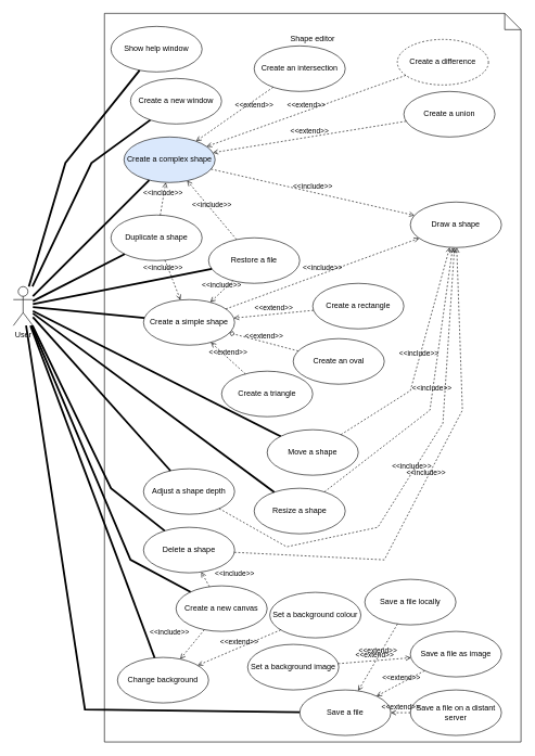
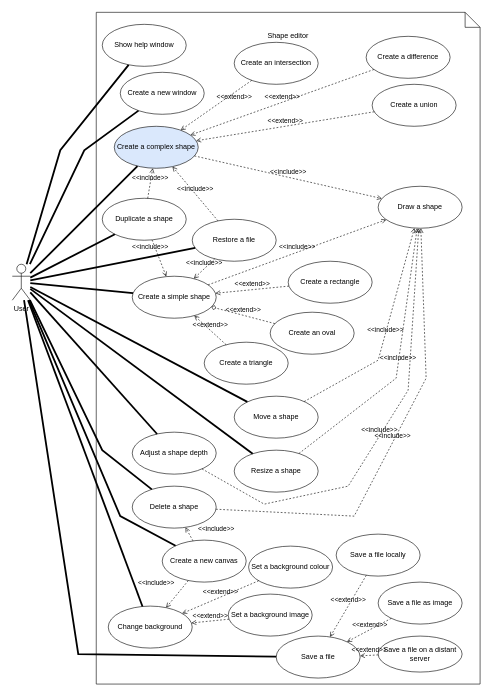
  <mxCell id="0" />
  <mxCell id="1" parent="0" />
  <mxCell id="2" value="Shape editor" style="shape=note2;boundedLbl=1;whiteSpace=wrap;html=1;size=25;verticalAlign=top;align=center;" parent="1" vertex="1"><mxGeometry x="160" y="20" width="640" height="1120" as="geometry" /></mxCell>
  <mxCell id="3" value="Create a simple shape" style="ellipse;whiteSpace=wrap;html=1;" parent="1" vertex="1"><mxGeometry x="220" y="460" width="140" height="70" as="geometry" /></mxCell>
  <mxCell id="4" value="Create a rectangle" style="ellipse;whiteSpace=wrap;html=1;" parent="1" vertex="1"><mxGeometry x="480" y="435" width="140" height="70" as="geometry" /></mxCell>
- <mxCell id="5" value="Move&amp;nbsp;a shape" style="ellipse;whiteSpace=wrap;html=1;" parent="1" vertex="1"><mxGeometry x="410" y="660" width="140" height="70" as="geometry" /></mxCell>
+ <mxCell id="5" value="Move&amp;nbsp;a shape" style="ellipse;whiteSpace=wrap;html=1;" parent="1" vertex="1"><mxGeometry x="390" y="660" width="140" height="70" as="geometry" /></mxCell>
  <mxCell id="6" value="Resize&amp;nbsp;a shape" style="ellipse;whiteSpace=wrap;html=1;" parent="1" vertex="1"><mxGeometry x="390" y="750" width="140" height="70" as="geometry" /></mxCell>
  <mxCell id="7" value="Save a file" style="ellipse;whiteSpace=wrap;html=1;" parent="1" vertex="1"><mxGeometry x="460" y="1060" width="140" height="70" as="geometry" /></mxCell>
  <mxCell id="8" value="Restore a file" style="ellipse;whiteSpace=wrap;html=1;" parent="1" vertex="1"><mxGeometry x="320" y="365" width="140" height="70" as="geometry" /></mxCell>
  <mxCell id="9" value="User" style="shape=umlActor;verticalLabelPosition=bottom;verticalAlign=top;html=1;" parent="1" vertex="1"><mxGeometry x="20" y="440" width="30" height="60" as="geometry" /></mxCell>
  <mxCell id="10" value="" style="endArrow=none;startArrow=none;endFill=0;startFill=0;endSize=8;html=1;verticalAlign=bottom;labelBackgroundColor=none;strokeWidth=3;rounded=0;" parent="1" source="9" target="3" edge="1"><mxGeometry width="160" relative="1" as="geometry"><mxPoint x="90" y="460" as="sourcePoint" /><mxPoint x="240" y="460" as="targetPoint" /></mxGeometry></mxCell>
  <mxCell id="11" value="" style="endArrow=none;startArrow=none;endFill=0;startFill=0;endSize=8;html=1;verticalAlign=bottom;labelBackgroundColor=none;strokeWidth=3;rounded=0;" parent="1" source="9" target="5" edge="1"><mxGeometry width="160" relative="1" as="geometry"><mxPoint x="60" y="469" as="sourcePoint" /><mxPoint x="271" y="314" as="targetPoint" /></mxGeometry></mxCell>
  <mxCell id="12" value="" style="endArrow=none;startArrow=none;endFill=0;startFill=0;endSize=8;html=1;verticalAlign=bottom;labelBackgroundColor=none;strokeWidth=3;rounded=0;" parent="1" source="9" target="6" edge="1"><mxGeometry width="160" relative="1" as="geometry"><mxPoint x="60" y="477" as="sourcePoint" /><mxPoint x="274" y="437" as="targetPoint" /></mxGeometry></mxCell>
  <mxCell id="13" value="" style="endArrow=none;startArrow=none;endFill=0;startFill=0;endSize=8;html=1;verticalAlign=bottom;labelBackgroundColor=none;strokeWidth=3;rounded=0;" parent="1" source="9" target="8" edge="1"><mxGeometry width="160" relative="1" as="geometry"><mxPoint x="60" y="483" as="sourcePoint" /><mxPoint x="274" y="523" as="targetPoint" /></mxGeometry></mxCell>
  <mxCell id="14" value="" style="endArrow=none;startArrow=none;endFill=0;startFill=0;endSize=8;html=1;verticalAlign=bottom;labelBackgroundColor=none;strokeWidth=3;rounded=0;" parent="1" source="9" target="7" edge="1"><mxGeometry width="160" relative="1" as="geometry"><mxPoint x="60" y="493" as="sourcePoint" /><mxPoint x="264" y="665" as="targetPoint" /><Array as="points"><mxPoint x="130" y="1090" /></Array></mxGeometry></mxCell>
  <mxCell id="15" value="Create a complex&amp;nbsp;shape" style="ellipse;whiteSpace=wrap;html=1;fillColor=#dae8fc;" parent="1" vertex="1"><mxGeometry x="190" y="210" width="140" height="70" as="geometry" /></mxCell>
  <mxCell id="16" value="" style="endArrow=none;startArrow=none;endFill=0;startFill=0;endSize=8;html=1;verticalAlign=bottom;labelBackgroundColor=none;strokeWidth=3;rounded=0;" parent="1" source="9" target="15" edge="1"><mxGeometry width="160" relative="1" as="geometry"><mxPoint x="60" y="477" as="sourcePoint" /><mxPoint x="276" y="429" as="targetPoint" /></mxGeometry></mxCell>
  <mxCell id="17" value="Create an intersection" style="ellipse;whiteSpace=wrap;html=1;" parent="1" vertex="1"><mxGeometry x="390" y="70" width="140" height="70" as="geometry" /></mxCell>
  <mxCell id="18" value="Create a union" style="ellipse;whiteSpace=wrap;html=1;" parent="1" vertex="1"><mxGeometry x="620" y="140" width="140" height="70" as="geometry" /></mxCell>
- <mxCell id="19" value="Create a difference" style="ellipse;whiteSpace=wrap;html=1;dashed=1;" parent="1" vertex="1"><mxGeometry x="610" y="60" width="140" height="70" as="geometry" /></mxCell>
+ <mxCell id="19" value="Create a difference" style="ellipse;whiteSpace=wrap;html=1;" parent="1" vertex="1"><mxGeometry x="610" y="60" width="140" height="70" as="geometry" /></mxCell>
  <mxCell id="20" value="Draw a shape" style="ellipse;whiteSpace=wrap;html=1;" parent="1" vertex="1"><mxGeometry x="630" y="310" width="140" height="70" as="geometry" /></mxCell>
  <mxCell id="21" value="&amp;lt;&amp;lt;include&amp;gt;&amp;gt;" style="html=1;verticalAlign=bottom;labelBackgroundColor=none;endArrow=open;endFill=0;dashed=1;rounded=0;" parent="1" source="15" target="20" edge="1"><mxGeometry width="160" relative="1" as="geometry"><mxPoint x="430" y="340" as="sourcePoint" /><mxPoint x="590" y="340" as="targetPoint" /></mxGeometry></mxCell>
  <mxCell id="22" value="&amp;lt;&amp;lt;include&amp;gt;&amp;gt;" style="html=1;verticalAlign=bottom;labelBackgroundColor=none;endArrow=open;endFill=0;dashed=1;rounded=0;" parent="1" source="3" target="20" edge="1"><mxGeometry width="160" relative="1" as="geometry"><mxPoint x="406" y="317" as="sourcePoint" /><mxPoint x="654" y="363" as="targetPoint" /></mxGeometry></mxCell>
  <mxCell id="23" value="&amp;lt;&amp;lt;include&amp;gt;&amp;gt;" style="html=1;verticalAlign=bottom;labelBackgroundColor=none;endArrow=open;endFill=0;dashed=1;rounded=0;" parent="1" source="5" target="20" edge="1"><mxGeometry width="160" relative="1" as="geometry"><mxPoint x="409" y="408" as="sourcePoint" /><mxPoint x="652" y="382" as="targetPoint" /><Array as="points"><mxPoint x="630" y="600" /></Array></mxGeometry></mxCell>
  <mxCell id="24" value="&amp;lt;&amp;lt;include&amp;gt;&amp;gt;" style="html=1;verticalAlign=bottom;labelBackgroundColor=none;endArrow=open;endFill=0;dashed=1;rounded=0;" parent="1" source="6" target="20" edge="1"><mxGeometry width="160" relative="1" as="geometry"><mxPoint x="409" y="408" as="sourcePoint" /><mxPoint x="652" y="382" as="targetPoint" /><Array as="points"><mxPoint x="660" y="630" /></Array></mxGeometry></mxCell>
  <mxCell id="25" value="&amp;lt;&amp;lt;extend&amp;gt;&amp;gt;" style="html=1;verticalAlign=bottom;labelBackgroundColor=none;endArrow=open;endFill=0;dashed=1;rounded=0;" edge="1" parent="1" source="19" target="15"><mxGeometry width="160" relative="1" as="geometry"><mxPoint x="324" y="339" as="sourcePoint" /><mxPoint x="296" y="401" as="targetPoint" /></mxGeometry></mxCell>
  <mxCell id="26" value="&amp;lt;&amp;lt;extend&amp;gt;&amp;gt;" style="html=1;verticalAlign=bottom;labelBackgroundColor=none;endArrow=open;endFill=0;dashed=1;rounded=0;" edge="1" parent="1" source="18" target="15"><mxGeometry width="160" relative="1" as="geometry"><mxPoint x="567" y="208" as="sourcePoint" /><mxPoint x="393" y="282" as="targetPoint" /></mxGeometry></mxCell>
  <mxCell id="27" value="&amp;lt;&amp;lt;extend&amp;gt;&amp;gt;" style="html=1;verticalAlign=bottom;labelBackgroundColor=none;endArrow=open;endFill=0;dashed=1;rounded=0;" edge="1" parent="1" source="17" target="15"><mxGeometry x="-0.379" y="13" width="160" relative="1" as="geometry"><mxPoint x="561" y="282" as="sourcePoint" /><mxPoint x="409" y="298" as="targetPoint" /><mxPoint as="offset" /></mxGeometry></mxCell>
  <mxCell id="28" value="&amp;lt;&amp;lt;include&amp;gt;&amp;gt;" style="html=1;verticalAlign=bottom;labelBackgroundColor=none;endArrow=open;endFill=0;dashed=1;rounded=0;" edge="1" parent="1" source="8" target="15"><mxGeometry width="160" relative="1" as="geometry"><mxPoint x="406" y="317" as="sourcePoint" /><mxPoint x="654" y="363" as="targetPoint" /></mxGeometry></mxCell>
  <mxCell id="29" value="&amp;lt;&amp;lt;include&amp;gt;&amp;gt;" style="html=1;verticalAlign=bottom;labelBackgroundColor=none;endArrow=open;endFill=0;dashed=1;rounded=0;" edge="1" parent="1" source="8" target="3"><mxGeometry width="160" relative="1" as="geometry"><mxPoint x="296" y="401" as="sourcePoint" /><mxPoint x="324" y="339" as="targetPoint" /></mxGeometry></mxCell>
  <mxCell id="30" value="&amp;lt;&amp;lt;extend&amp;gt;&amp;gt;" style="html=1;verticalAlign=bottom;labelBackgroundColor=none;endArrow=open;endFill=0;dashed=1;rounded=0;" edge="1" parent="1" source="4" target="3"><mxGeometry width="160" relative="1" as="geometry"><mxPoint x="567" y="208" as="sourcePoint" /><mxPoint x="393" y="282" as="targetPoint" /></mxGeometry></mxCell>
  <mxCell id="31" value="Create an oval" style="ellipse;whiteSpace=wrap;html=1;" vertex="1" parent="1"><mxGeometry x="450" y="520" width="140" height="70" as="geometry" /></mxCell>
  <mxCell id="32" value="&amp;lt;&amp;lt;extend&amp;gt;&amp;gt;" style="html=1;verticalAlign=bottom;labelBackgroundColor=none;endArrow=diamond;endFill=0;dashed=1;rounded=0;" edge="1" parent="1" source="31" target="3"><mxGeometry width="160" relative="1" as="geometry"><mxPoint x="491" y="486" as="sourcePoint" /><mxPoint x="369" y="498" as="targetPoint" /></mxGeometry></mxCell>
  <mxCell id="33" value="Create a triangle" style="ellipse;whiteSpace=wrap;html=1;" vertex="1" parent="1"><mxGeometry x="340" y="570" width="140" height="70" as="geometry" /></mxCell>
  <mxCell id="34" value="&amp;lt;&amp;lt;extend&amp;gt;&amp;gt;" style="html=1;verticalAlign=bottom;labelBackgroundColor=none;endArrow=open;endFill=0;dashed=1;rounded=0;" edge="1" parent="1" source="33" target="3"><mxGeometry width="160" relative="1" as="geometry"><mxPoint x="491" y="486" as="sourcePoint" /><mxPoint x="369" y="498" as="targetPoint" /></mxGeometry></mxCell>
  <mxCell id="35" value="Change background" style="ellipse;whiteSpace=wrap;html=1;" vertex="1" parent="1"><mxGeometry x="180" y="1010" width="140" height="70" as="geometry" /></mxCell>
  <mxCell id="36" value="Set a background colour" style="ellipse;whiteSpace=wrap;html=1;" vertex="1" parent="1"><mxGeometry x="414" y="910" width="140" height="70" as="geometry" /></mxCell>
  <mxCell id="37" value="Set a background image" style="ellipse;whiteSpace=wrap;html=1;" vertex="1" parent="1"><mxGeometry x="380" y="990" width="140" height="70" as="geometry" /></mxCell>
  <mxCell id="38" value="&amp;lt;&amp;lt;extend&amp;gt;&amp;gt;" style="html=1;verticalAlign=bottom;labelBackgroundColor=none;endArrow=open;endFill=0;dashed=1;rounded=0;" edge="1" parent="1" source="36" target="35"><mxGeometry x="-0.008" width="160" relative="1" as="geometry"><mxPoint x="633" y="196" as="sourcePoint" /><mxPoint x="337" y="244" as="targetPoint" /><mxPoint as="offset" /></mxGeometry></mxCell>
- <mxCell id="39" value="&amp;lt;&amp;lt;extend&amp;gt;&amp;gt;" style="html=1;verticalAlign=bottom;labelBackgroundColor=none;endArrow=open;endFill=0;dashed=1;rounded=0;" edge="1" parent="1" source="37" target="43"><mxGeometry width="160" relative="1" as="geometry"><mxPoint x="411" y="880" as="sourcePoint" /><mxPoint x="309" y="830" as="targetPoint" /></mxGeometry></mxCell>
+ <mxCell id="39" value="&amp;lt;&amp;lt;extend&amp;gt;&amp;gt;" style="html=1;verticalAlign=bottom;labelBackgroundColor=none;endArrow=open;endFill=0;dashed=1;rounded=0;" edge="1" parent="1" source="37" target="35"><mxGeometry width="160" relative="1" as="geometry"><mxPoint x="411" y="880" as="sourcePoint" /><mxPoint x="309" y="830" as="targetPoint" /></mxGeometry></mxCell>
  <mxCell id="40" value="" style="endArrow=none;startArrow=none;endFill=0;startFill=0;endSize=8;html=1;verticalAlign=bottom;labelBackgroundColor=none;strokeWidth=3;rounded=0;" edge="1" parent="1" source="9" target="35"><mxGeometry width="160" relative="1" as="geometry"><mxPoint x="120" y="550" as="sourcePoint" /><mxPoint x="431" y="766" as="targetPoint" /></mxGeometry></mxCell>
  <mxCell id="41" value="Save a file locally" style="ellipse;whiteSpace=wrap;html=1;" vertex="1" parent="1"><mxGeometry x="560" y="890" width="140" height="70" as="geometry" /></mxCell>
- <mxCell id="42" value="Save a file on a distant server" style="ellipse;whiteSpace=wrap;html=1;" vertex="1" parent="1"><mxGeometry x="630" y="1060" width="140" height="70" as="geometry" /></mxCell>
+ <mxCell id="42" value="Save a file on a distant server" style="ellipse;whiteSpace=wrap;html=1;" vertex="1" parent="1"><mxGeometry x="630" y="1060" width="140" height="60" as="geometry" /></mxCell>
  <mxCell id="43" value="Save a file as image" style="ellipse;whiteSpace=wrap;html=1;" vertex="1" parent="1"><mxGeometry x="630" y="970" width="140" height="70" as="geometry" /></mxCell>
  <mxCell id="44" value="&amp;lt;&amp;lt;extend&amp;gt;&amp;gt;" style="html=1;verticalAlign=bottom;labelBackgroundColor=none;endArrow=open;endFill=0;dashed=1;rounded=0;" edge="1" parent="1" source="41" target="7"><mxGeometry x="-0.008" width="160" relative="1" as="geometry"><mxPoint x="411" y="880" as="sourcePoint" /><mxPoint x="309" y="830" as="targetPoint" /><mxPoint as="offset" /></mxGeometry></mxCell>
  <mxCell id="45" value="&amp;lt;&amp;lt;extend&amp;gt;&amp;gt;" style="html=1;verticalAlign=bottom;labelBackgroundColor=none;endArrow=open;endFill=0;dashed=1;rounded=0;" edge="1" parent="1" source="43" target="7"><mxGeometry x="-0.008" width="160" relative="1" as="geometry"><mxPoint x="341" y="1030" as="sourcePoint" /><mxPoint x="299" y="1050" as="targetPoint" /><mxPoint as="offset" /></mxGeometry></mxCell>
  <mxCell id="46" value="&amp;lt;&amp;lt;extend&amp;gt;&amp;gt;" style="html=1;verticalAlign=bottom;labelBackgroundColor=none;endArrow=open;endFill=0;dashed=1;rounded=0;" edge="1" parent="1" source="42" target="7"><mxGeometry x="-0.008" width="160" relative="1" as="geometry"><mxPoint x="461" y="1052" as="sourcePoint" /><mxPoint x="318" y="1068" as="targetPoint" /><mxPoint as="offset" /></mxGeometry></mxCell>
  <mxCell id="47" value="Delete a shape" style="ellipse;whiteSpace=wrap;html=1;" vertex="1" parent="1"><mxGeometry x="220" y="810" width="140" height="70" as="geometry" /></mxCell>
  <mxCell id="48" value="" style="endArrow=none;startArrow=none;endFill=0;startFill=0;endSize=8;html=1;verticalAlign=bottom;labelBackgroundColor=none;strokeWidth=3;rounded=0;" edge="1" parent="1" source="9" target="47"><mxGeometry width="160" relative="1" as="geometry"><mxPoint x="56" y="510" as="sourcePoint" /><mxPoint x="228" y="991" as="targetPoint" /><Array as="points"><mxPoint x="170" y="750" /></Array></mxGeometry></mxCell>
  <mxCell id="49" value="&amp;lt;&amp;lt;include&amp;gt;&amp;gt;" style="html=1;verticalAlign=bottom;labelBackgroundColor=none;endArrow=open;endFill=0;dashed=1;rounded=0;" edge="1" parent="1" source="47" target="20"><mxGeometry x="-0.0" width="160" relative="1" as="geometry"><mxPoint x="508" y="766" as="sourcePoint" /><mxPoint x="705" y="390" as="targetPoint" /><Array as="points"><mxPoint x="590" y="860" /><mxPoint x="710" y="630" /></Array><mxPoint as="offset" /></mxGeometry></mxCell>
  <mxCell id="50" value="Show help window" style="ellipse;whiteSpace=wrap;html=1;" vertex="1" parent="1"><mxGeometry x="170" y="40" width="140" height="70" as="geometry" /></mxCell>
  <mxCell id="51" value="" style="endArrow=none;startArrow=none;endFill=0;startFill=0;endSize=8;html=1;verticalAlign=bottom;labelBackgroundColor=none;strokeWidth=3;rounded=0;" edge="1" parent="1" source="9" target="50"><mxGeometry width="160" relative="1" as="geometry"><mxPoint x="60" y="465" as="sourcePoint" /><mxPoint x="239" y="286" as="targetPoint" /><Array as="points"><mxPoint x="100" y="250" /></Array></mxGeometry></mxCell>
  <mxCell id="52" value="Adjust a shape depth" style="ellipse;whiteSpace=wrap;html=1;" vertex="1" parent="1"><mxGeometry x="220" y="720" width="140" height="70" as="geometry" /></mxCell>
  <mxCell id="53" value="&amp;lt;&amp;lt;include&amp;gt;&amp;gt;" style="html=1;verticalAlign=bottom;labelBackgroundColor=none;endArrow=open;endFill=0;dashed=1;rounded=0;" edge="1" parent="1" source="52" target="20"><mxGeometry width="160" relative="1" as="geometry"><mxPoint x="340" y="866" as="sourcePoint" /><mxPoint x="711" y="390" as="targetPoint" /><Array as="points"><mxPoint x="440" y="840" /><mxPoint x="580" y="810" /><mxPoint x="680" y="650" /></Array></mxGeometry></mxCell>
  <mxCell id="54" value="" style="endArrow=none;startArrow=none;endFill=0;startFill=0;endSize=8;html=1;verticalAlign=bottom;labelBackgroundColor=none;strokeWidth=3;rounded=0;" edge="1" parent="1" source="9" target="52"><mxGeometry width="160" relative="1" as="geometry"><mxPoint x="60" y="506" as="sourcePoint" /><mxPoint x="250" y="831" as="targetPoint" /></mxGeometry></mxCell>
  <mxCell id="55" value="Duplicate a shape" style="ellipse;whiteSpace=wrap;html=1;" vertex="1" parent="1"><mxGeometry x="170" y="330" width="140" height="70" as="geometry" /></mxCell>
  <mxCell id="56" value="&amp;lt;&amp;lt;include&amp;gt;&amp;gt;" style="html=1;verticalAlign=bottom;labelBackgroundColor=none;endArrow=open;endFill=0;dashed=1;rounded=0;" edge="1" parent="1" source="55" target="15"><mxGeometry width="160" relative="1" as="geometry"><mxPoint x="373" y="378" as="sourcePoint" /><mxPoint x="297" y="287" as="targetPoint" /></mxGeometry></mxCell>
  <mxCell id="57" value="&amp;lt;&amp;lt;include&amp;gt;&amp;gt;" style="html=1;verticalAlign=bottom;labelBackgroundColor=none;endArrow=open;endFill=0;dashed=1;rounded=0;" edge="1" parent="1" source="55" target="3"><mxGeometry x="-0.448" y="-10" width="160" relative="1" as="geometry"><mxPoint x="256" y="340" as="sourcePoint" /><mxPoint x="264" y="290" as="targetPoint" /><mxPoint as="offset" /></mxGeometry></mxCell>
  <mxCell id="58" value="" style="endArrow=none;startArrow=none;endFill=0;startFill=0;endSize=8;html=1;verticalAlign=bottom;labelBackgroundColor=none;strokeWidth=3;rounded=0;" edge="1" parent="1" source="9" target="55"><mxGeometry width="160" relative="1" as="geometry"><mxPoint x="60" y="477" as="sourcePoint" /><mxPoint x="335" y="423" as="targetPoint" /></mxGeometry></mxCell>
  <mxCell id="59" value="Create a new canvas" style="ellipse;whiteSpace=wrap;html=1;" vertex="1" parent="1"><mxGeometry x="270" y="900" width="140" height="70" as="geometry" /></mxCell>
  <mxCell id="60" value="&amp;lt;&amp;lt;include&amp;gt;&amp;gt;" style="html=1;verticalAlign=bottom;labelBackgroundColor=none;endArrow=open;endFill=0;dashed=1;rounded=0;" edge="1" parent="1" source="59" target="47"><mxGeometry x="-1" y="-40" width="160" relative="1" as="geometry"><mxPoint x="263" y="409" as="sourcePoint" /><mxPoint x="287" y="471" as="targetPoint" /><mxPoint x="4" y="8" as="offset" /></mxGeometry></mxCell>
  <mxCell id="61" value="&amp;lt;&amp;lt;include&amp;gt;&amp;gt;" style="html=1;verticalAlign=bottom;labelBackgroundColor=none;endArrow=open;endFill=0;dashed=1;rounded=0;" edge="1" parent="1" source="59" target="35"><mxGeometry x="0.494" y="-33" width="160" relative="1" as="geometry"><mxPoint x="307" y="920" as="sourcePoint" /><mxPoint x="303" y="890" as="targetPoint" /><mxPoint y="-1" as="offset" /></mxGeometry></mxCell>
  <mxCell id="62" value="" style="endArrow=none;startArrow=none;endFill=0;startFill=0;endSize=8;html=1;verticalAlign=bottom;labelBackgroundColor=none;strokeWidth=3;rounded=0;" edge="1" parent="1" source="9" target="59"><mxGeometry width="160" relative="1" as="geometry"><mxPoint x="56" y="510" as="sourcePoint" /><mxPoint x="247" y="1021" as="targetPoint" /><Array as="points"><mxPoint x="200" y="860" /></Array></mxGeometry></mxCell>
  <mxCell id="63" value="Create a new window" style="ellipse;whiteSpace=wrap;html=1;" vertex="1" parent="1"><mxGeometry x="200" y="120" width="140" height="70" as="geometry" /></mxCell>
  <mxCell id="64" value="" style="endArrow=none;startArrow=none;endFill=0;startFill=0;endSize=8;html=1;verticalAlign=bottom;labelBackgroundColor=none;strokeWidth=3;rounded=0;" edge="1" parent="1" source="9" target="63"><mxGeometry width="160" relative="1" as="geometry"><mxPoint x="60" y="451" as="sourcePoint" /><mxPoint x="232" y="119" as="targetPoint" /><Array as="points"><mxPoint x="140" y="250" /></Array></mxGeometry></mxCell>
